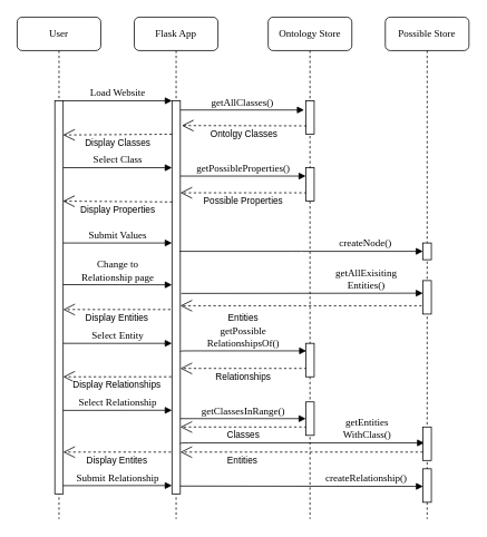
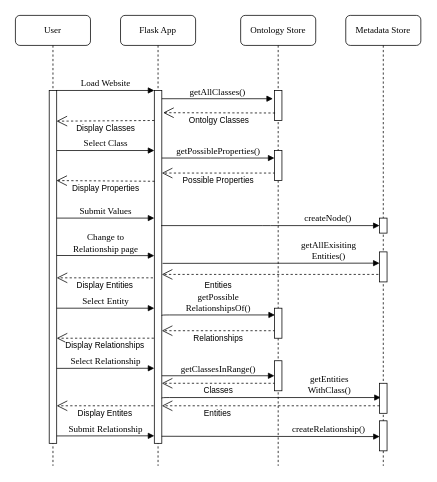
  <mxCell id="0" />
  <mxCell id="1" parent="0" />
  <mxCell id="2" value="Flask App" style="shape=umlLifeline;perimeter=lifelinePerimeter;whiteSpace=wrap;html=1;container=1;collapsible=0;recursiveResize=0;outlineConnect=0;rounded=1;shadow=0;comic=0;labelBackgroundColor=none;strokeWidth=1;fontFamily=Verdana;fontSize=12;align=center;" parent="1" vertex="1"><mxGeometry x="160" y="20" width="100" height="600" as="geometry" /></mxCell>
  <mxCell id="3" value="" style="html=1;points=[];perimeter=orthogonalPerimeter;rounded=0;shadow=0;comic=0;labelBackgroundColor=none;strokeWidth=1;fontFamily=Verdana;fontSize=12;align=center;" parent="2" vertex="1"><mxGeometry x="45" y="100" width="10" height="470" as="geometry" /></mxCell>
  <mxCell id="4" value="getPossibleProperties()" style="html=1;verticalAlign=bottom;endArrow=block;entryX=0;entryY=0;labelBackgroundColor=none;fontFamily=Verdana;fontSize=12;edgeStyle=elbowEdgeStyle;elbow=vertical;" edge="1" parent="2"><mxGeometry relative="1" as="geometry"><mxPoint x="55" y="190" as="sourcePoint" /><mxPoint x="205" y="190" as="targetPoint" /></mxGeometry></mxCell>
  <mxCell id="5" value="Possible Properties" style="endArrow=open;endSize=12;dashed=1;html=1;rounded=0;exitX=0.086;exitY=0.1;exitDx=0;exitDy=0;exitPerimeter=0;entryX=0.96;entryY=0.092;entryDx=0;entryDy=0;entryPerimeter=0;" edge="1" parent="2"><mxGeometry y="10" width="160" relative="1" as="geometry"><mxPoint x="206" y="210" as="sourcePoint" /><mxPoint x="55" y="210" as="targetPoint" /><mxPoint as="offset" /></mxGeometry></mxCell>
  <mxCell id="6" value="Entities" style="endArrow=open;endSize=12;dashed=1;html=1;rounded=0;entryX=0.96;entryY=0.092;entryDx=0;entryDy=0;entryPerimeter=0;" edge="1" parent="2" source="17"><mxGeometry x="0.491" y="15" width="160" relative="1" as="geometry"><mxPoint x="340" y="345" as="sourcePoint" /><mxPoint x="55" y="345" as="targetPoint" /><mxPoint as="offset" /></mxGeometry></mxCell>
  <mxCell id="7" value="getPossible&lt;br&gt;RelationshipsOf()" style="html=1;verticalAlign=bottom;endArrow=block;labelBackgroundColor=none;fontFamily=Verdana;fontSize=12;edgeStyle=elbowEdgeStyle;elbow=vertical;entryX=0.06;entryY=0.636;entryDx=0;entryDy=0;entryPerimeter=0;" edge="1" parent="2"><mxGeometry relative="1" as="geometry"><mxPoint x="55" y="400" as="sourcePoint" /><mxPoint x="205.6" y="398.92" as="targetPoint" /></mxGeometry></mxCell>
  <mxCell id="8" value="Relationships" style="endArrow=open;endSize=12;dashed=1;html=1;rounded=0;exitX=0.086;exitY=0.1;exitDx=0;exitDy=0;exitPerimeter=0;entryX=0.96;entryY=0.092;entryDx=0;entryDy=0;entryPerimeter=0;" edge="1" parent="2"><mxGeometry y="10" width="160" relative="1" as="geometry"><mxPoint x="206" y="420" as="sourcePoint" /><mxPoint x="55" y="420" as="targetPoint" /><mxPoint as="offset" /></mxGeometry></mxCell>
  <mxCell id="9" value="getClassesInRange()" style="html=1;verticalAlign=bottom;endArrow=block;entryX=0;entryY=0;labelBackgroundColor=none;fontFamily=Verdana;fontSize=12;edgeStyle=elbowEdgeStyle;elbow=vertical;" edge="1" parent="2"><mxGeometry relative="1" as="geometry"><mxPoint x="55" y="480" as="sourcePoint" /><mxPoint x="205" y="480" as="targetPoint" /></mxGeometry></mxCell>
  <mxCell id="10" value="Classes" style="endArrow=open;endSize=12;dashed=1;html=1;rounded=0;exitX=0.086;exitY=0.1;exitDx=0;exitDy=0;exitPerimeter=0;entryX=0.96;entryY=0.092;entryDx=0;entryDy=0;entryPerimeter=0;" edge="1" parent="2"><mxGeometry y="10" width="160" relative="1" as="geometry"><mxPoint x="206" y="490" as="sourcePoint" /><mxPoint x="55" y="490" as="targetPoint" /><mxPoint as="offset" /></mxGeometry></mxCell>
  <mxCell id="11" value="getEntities&lt;br&gt;WithClass()" style="html=1;verticalAlign=bottom;endArrow=block;labelBackgroundColor=none;fontFamily=Verdana;fontSize=12;edgeStyle=elbowEdgeStyle;elbow=vertical;exitX=1;exitY=0.432;exitDx=0;exitDy=0;exitPerimeter=0;entryX=0.155;entryY=0.466;entryDx=0;entryDy=0;entryPerimeter=0;" edge="1" parent="2" target="20"><mxGeometry x="0.528" relative="1" as="geometry"><mxPoint x="55" y="510" as="sourcePoint" /><mxPoint x="340" y="511" as="targetPoint" /><mxPoint as="offset" /></mxGeometry></mxCell>
  <mxCell id="12" value="Ontology Store" style="shape=umlLifeline;perimeter=lifelinePerimeter;whiteSpace=wrap;html=1;container=1;collapsible=0;recursiveResize=0;outlineConnect=0;rounded=1;shadow=0;comic=0;labelBackgroundColor=none;strokeWidth=1;fontFamily=Verdana;fontSize=12;align=center;" parent="1" vertex="1"><mxGeometry x="320" y="20" width="100" height="600" as="geometry" /></mxCell>
  <mxCell id="13" value="" style="html=1;points=[];perimeter=orthogonalPerimeter;rounded=0;shadow=0;comic=0;labelBackgroundColor=none;strokeWidth=1;fontFamily=Verdana;fontSize=12;align=center;" vertex="1" parent="12"><mxGeometry x="45" y="100" width="10" height="40" as="geometry" /></mxCell>
  <mxCell id="14" value="" style="html=1;points=[];perimeter=orthogonalPerimeter;rounded=0;shadow=0;comic=0;labelBackgroundColor=none;strokeWidth=1;fontFamily=Verdana;fontSize=12;align=center;" vertex="1" parent="12"><mxGeometry x="45" y="180" width="10" height="40" as="geometry" /></mxCell>
  <mxCell id="15" value="" style="html=1;points=[];perimeter=orthogonalPerimeter;rounded=0;shadow=0;comic=0;labelBackgroundColor=none;strokeWidth=1;fontFamily=Verdana;fontSize=12;align=center;" vertex="1" parent="12"><mxGeometry x="45" y="390" width="10" height="40" as="geometry" /></mxCell>
  <mxCell id="16" value="" style="html=1;points=[];perimeter=orthogonalPerimeter;rounded=0;shadow=0;comic=0;labelBackgroundColor=none;strokeWidth=1;fontFamily=Verdana;fontSize=12;align=center;" vertex="1" parent="12"><mxGeometry x="45" y="460" width="10" height="40" as="geometry" /></mxCell>
- <mxCell id="17" value="Possible Store" style="shape=umlLifeline;perimeter=lifelinePerimeter;whiteSpace=wrap;html=1;container=1;collapsible=0;recursiveResize=0;outlineConnect=0;rounded=1;shadow=0;comic=0;labelBackgroundColor=none;strokeWidth=1;fontFamily=Verdana;fontSize=12;align=center;" parent="1" vertex="1"><mxGeometry x="460" y="20" width="100" height="600" as="geometry" /></mxCell>
+ <mxCell id="17" value="Metadata Store" style="shape=umlLifeline;perimeter=lifelinePerimeter;whiteSpace=wrap;html=1;container=1;collapsible=0;recursiveResize=0;outlineConnect=0;rounded=1;shadow=0;comic=0;labelBackgroundColor=none;strokeWidth=1;fontFamily=Verdana;fontSize=12;align=center;" parent="1" vertex="1"><mxGeometry x="460" y="20" width="100" height="600" as="geometry" /></mxCell>
  <mxCell id="18" value="" style="html=1;points=[];perimeter=orthogonalPerimeter;rounded=0;shadow=0;comic=0;labelBackgroundColor=none;strokeWidth=1;fontFamily=Verdana;fontSize=12;align=center;" vertex="1" parent="17"><mxGeometry x="45" y="270" width="10" height="20" as="geometry" /></mxCell>
  <mxCell id="19" value="" style="html=1;points=[];perimeter=orthogonalPerimeter;rounded=0;shadow=0;comic=0;labelBackgroundColor=none;strokeWidth=1;fontFamily=Verdana;fontSize=12;align=center;" vertex="1" parent="17"><mxGeometry x="45" y="315" width="10" height="40" as="geometry" /></mxCell>
  <mxCell id="20" value="" style="html=1;points=[];perimeter=orthogonalPerimeter;rounded=0;shadow=0;comic=0;labelBackgroundColor=none;strokeWidth=1;fontFamily=Verdana;fontSize=12;align=center;" vertex="1" parent="17"><mxGeometry x="45" y="490" width="10" height="40" as="geometry" /></mxCell>
  <mxCell id="21" value="" style="html=1;points=[];perimeter=orthogonalPerimeter;rounded=0;shadow=0;comic=0;labelBackgroundColor=none;strokeWidth=1;fontFamily=Verdana;fontSize=12;align=center;" vertex="1" parent="17"><mxGeometry x="45" y="540" width="10" height="40" as="geometry" /></mxCell>
  <mxCell id="22" value="User" style="shape=umlLifeline;perimeter=lifelinePerimeter;whiteSpace=wrap;html=1;container=1;collapsible=0;recursiveResize=0;outlineConnect=0;rounded=1;shadow=0;comic=0;labelBackgroundColor=none;strokeWidth=1;fontFamily=Verdana;fontSize=12;align=center;" parent="1" vertex="1"><mxGeometry x="20" y="20" width="100" height="600" as="geometry" /></mxCell>
  <mxCell id="23" value="" style="html=1;points=[];perimeter=orthogonalPerimeter;rounded=0;shadow=0;comic=0;labelBackgroundColor=none;strokeWidth=1;fontFamily=Verdana;fontSize=12;align=center;" parent="22" vertex="1"><mxGeometry x="45" y="100" width="10" height="470" as="geometry" /></mxCell>
  <mxCell id="24" value="Select Class" style="html=1;verticalAlign=bottom;endArrow=block;entryX=0;entryY=0;labelBackgroundColor=none;fontFamily=Verdana;fontSize=12;edgeStyle=elbowEdgeStyle;elbow=vertical;" edge="1" parent="22"><mxGeometry relative="1" as="geometry"><mxPoint x="55" y="180" as="sourcePoint" /><mxPoint x="185" y="180" as="targetPoint" /></mxGeometry></mxCell>
  <mxCell id="25" value="Change to &lt;br&gt;Relationship page" style="html=1;verticalAlign=bottom;endArrow=block;entryX=0;entryY=0;labelBackgroundColor=none;fontFamily=Verdana;fontSize=12;edgeStyle=elbowEdgeStyle;elbow=vertical;" edge="1" parent="22"><mxGeometry relative="1" as="geometry"><mxPoint x="55" y="319.8" as="sourcePoint" /><mxPoint x="185" y="319.8" as="targetPoint" /><mxPoint as="offset" /></mxGeometry></mxCell>
  <mxCell id="26" value="Select Entity" style="html=1;verticalAlign=bottom;endArrow=block;entryX=0;entryY=0;labelBackgroundColor=none;fontFamily=Verdana;fontSize=12;edgeStyle=elbowEdgeStyle;elbow=vertical;" edge="1" parent="22"><mxGeometry relative="1" as="geometry"><mxPoint x="55" y="390" as="sourcePoint" /><mxPoint x="185" y="390" as="targetPoint" /></mxGeometry></mxCell>
  <mxCell id="27" value="Display Relationships" style="endArrow=open;endSize=12;dashed=1;html=1;rounded=0;entryX=0.96;entryY=0.092;entryDx=0;entryDy=0;entryPerimeter=0;exitX=-0.06;exitY=0.702;exitDx=0;exitDy=0;exitPerimeter=0;" edge="1" parent="22" source="3"><mxGeometry y="10" width="160" relative="1" as="geometry"><mxPoint x="180" y="430" as="sourcePoint" /><mxPoint x="55" y="430" as="targetPoint" /><mxPoint as="offset" /></mxGeometry></mxCell>
  <mxCell id="28" value="Select Relationship" style="html=1;verticalAlign=bottom;endArrow=block;entryX=0;entryY=0;labelBackgroundColor=none;fontFamily=Verdana;fontSize=12;edgeStyle=elbowEdgeStyle;elbow=vertical;" edge="1" parent="22"><mxGeometry relative="1" as="geometry"><mxPoint x="55" y="470.14" as="sourcePoint" /><mxPoint x="185" y="470.14" as="targetPoint" /></mxGeometry></mxCell>
  <mxCell id="29" value="Submit Relationship" style="html=1;verticalAlign=bottom;endArrow=block;entryX=0;entryY=0;labelBackgroundColor=none;fontFamily=Verdana;fontSize=12;edgeStyle=elbowEdgeStyle;elbow=vertical;" edge="1" parent="22"><mxGeometry relative="1" as="geometry"><mxPoint x="55" y="560.14" as="sourcePoint" /><mxPoint x="185" y="560.14" as="targetPoint" /></mxGeometry></mxCell>
  <mxCell id="30" value="Display Entites" style="endArrow=open;endSize=12;dashed=1;html=1;rounded=0;entryX=0.96;entryY=0.092;entryDx=0;entryDy=0;entryPerimeter=0;exitX=-0.06;exitY=0.702;exitDx=0;exitDy=0;exitPerimeter=0;" edge="1" parent="22"><mxGeometry y="10" width="160" relative="1" as="geometry"><mxPoint x="184" y="520" as="sourcePoint" /><mxPoint x="55" y="520" as="targetPoint" /><mxPoint as="offset" /></mxGeometry></mxCell>
  <mxCell id="31" value="Load Website" style="html=1;verticalAlign=bottom;endArrow=block;entryX=0;entryY=0;labelBackgroundColor=none;fontFamily=Verdana;fontSize=12;edgeStyle=elbowEdgeStyle;elbow=vertical;" parent="1" source="23" target="3" edge="1"><mxGeometry relative="1" as="geometry"><mxPoint x="140" y="130" as="sourcePoint" /></mxGeometry></mxCell>
  <mxCell id="32" value="getAllClasses()" style="html=1;verticalAlign=bottom;endArrow=block;entryX=-0.2;entryY=0.023;labelBackgroundColor=none;fontFamily=Verdana;fontSize=12;edgeStyle=elbowEdgeStyle;elbow=vertical;entryDx=0;entryDy=0;entryPerimeter=0;" parent="1" source="3" edge="1"><mxGeometry relative="1" as="geometry"><mxPoint x="290" y="140" as="sourcePoint" /><mxPoint x="363" y="130.81" as="targetPoint" /><Array as="points"><mxPoint x="370" y="131" /></Array></mxGeometry></mxCell>
  <mxCell id="33" value="Ontolgy Classes" style="endArrow=open;endSize=12;dashed=1;html=1;rounded=0;exitX=0.086;exitY=0.1;exitDx=0;exitDy=0;exitPerimeter=0;entryX=1.18;entryY=0.063;entryDx=0;entryDy=0;entryPerimeter=0;" edge="1" parent="1" target="3"><mxGeometry y="10" width="160" relative="1" as="geometry"><mxPoint x="365.86" y="150" as="sourcePoint" /><mxPoint x="216.2" y="150.94" as="targetPoint" /><mxPoint as="offset" /></mxGeometry></mxCell>
  <mxCell id="34" value="Display Properties" style="endArrow=open;endSize=12;dashed=1;html=1;rounded=0;exitX=0.04;exitY=0.318;exitDx=0;exitDy=0;exitPerimeter=0;entryX=0.96;entryY=0.316;entryDx=0;entryDy=0;entryPerimeter=0;" edge="1" parent="1"><mxGeometry y="10" width="160" relative="1" as="geometry"><mxPoint x="205.4" y="240.94" as="sourcePoint" /><mxPoint x="74.6" y="240" as="targetPoint" /><mxPoint as="offset" /></mxGeometry></mxCell>
  <mxCell id="35" value="createNode()" style="html=1;verticalAlign=bottom;endArrow=block;labelBackgroundColor=none;fontFamily=Verdana;fontSize=12;edgeStyle=elbowEdgeStyle;elbow=vertical;exitX=1;exitY=0.432;exitDx=0;exitDy=0;exitPerimeter=0;entryX=0.086;entryY=0.432;entryDx=0;entryDy=0;entryPerimeter=0;" edge="1" parent="1"><mxGeometry x="0.528" relative="1" as="geometry"><mxPoint x="214.14" y="300" as="sourcePoint" /><mxPoint x="505" y="300" as="targetPoint" /><mxPoint as="offset" /></mxGeometry></mxCell>
  <mxCell id="36" value="Display Classes" style="endArrow=open;endSize=12;dashed=1;html=1;rounded=0;exitX=0.086;exitY=0.1;exitDx=0;exitDy=0;exitPerimeter=0;entryX=0.98;entryY=0.087;entryDx=0;entryDy=0;entryPerimeter=0;" edge="1" parent="1" target="23"><mxGeometry y="10" width="160" relative="1" as="geometry"><mxPoint x="205" y="160" as="sourcePoint" /><mxPoint x="75" y="160" as="targetPoint" /><mxPoint as="offset" /></mxGeometry></mxCell>
  <mxCell id="37" value="Submit Values" style="html=1;verticalAlign=bottom;endArrow=block;entryX=0;entryY=0;labelBackgroundColor=none;fontFamily=Verdana;fontSize=12;edgeStyle=elbowEdgeStyle;elbow=vertical;" edge="1" parent="1"><mxGeometry relative="1" as="geometry"><mxPoint x="75" y="290" as="sourcePoint" /><mxPoint x="205" y="290" as="targetPoint" /></mxGeometry></mxCell>
  <mxCell id="38" value="getAllExisiting&lt;br&gt;Entities()" style="html=1;verticalAlign=bottom;endArrow=block;labelBackgroundColor=none;fontFamily=Verdana;fontSize=12;edgeStyle=elbowEdgeStyle;elbow=vertical;exitX=1.1;exitY=0.49;exitDx=0;exitDy=0;exitPerimeter=0;" edge="1" parent="1" source="3"><mxGeometry x="0.528" relative="1" as="geometry"><mxPoint x="210.5" y="350" as="sourcePoint" /><mxPoint x="505" y="350" as="targetPoint" /><mxPoint as="offset" /></mxGeometry></mxCell>
  <mxCell id="39" value="Entities" style="endArrow=open;endSize=12;dashed=1;html=1;rounded=0;entryX=0.96;entryY=0.092;entryDx=0;entryDy=0;entryPerimeter=0;exitX=0;exitY=0.75;exitDx=0;exitDy=0;exitPerimeter=0;" edge="1" parent="1" source="20"><mxGeometry x="0.491" y="10" width="160" relative="1" as="geometry"><mxPoint x="500" y="540" as="sourcePoint" /><mxPoint x="215" y="540" as="targetPoint" /><mxPoint as="offset" /></mxGeometry></mxCell>
  <mxCell id="40" value="createRelationship()" style="html=1;verticalAlign=bottom;endArrow=block;labelBackgroundColor=none;fontFamily=Verdana;fontSize=12;edgeStyle=elbowEdgeStyle;elbow=vertical;exitX=0.98;exitY=0.98;exitDx=0;exitDy=0;exitPerimeter=0;entryX=0.02;entryY=0.51;entryDx=0;entryDy=0;entryPerimeter=0;" edge="1" parent="1" source="3" target="21"><mxGeometry x="0.528" relative="1" as="geometry"><mxPoint x="220" y="580" as="sourcePoint" /><mxPoint x="500" y="580" as="targetPoint" /><mxPoint as="offset" /></mxGeometry></mxCell>
  <mxCell id="41" value="Display Entities" style="endArrow=open;endSize=12;dashed=1;html=1;rounded=0;exitX=-0.18;exitY=0.531;exitDx=0;exitDy=0;exitPerimeter=0;" edge="1" parent="1" source="3" target="23"><mxGeometry y="10" width="160" relative="1" as="geometry"><mxPoint x="205" y="371" as="sourcePoint" /><mxPoint x="80" y="370" as="targetPoint" /><mxPoint as="offset" /></mxGeometry></mxCell>
